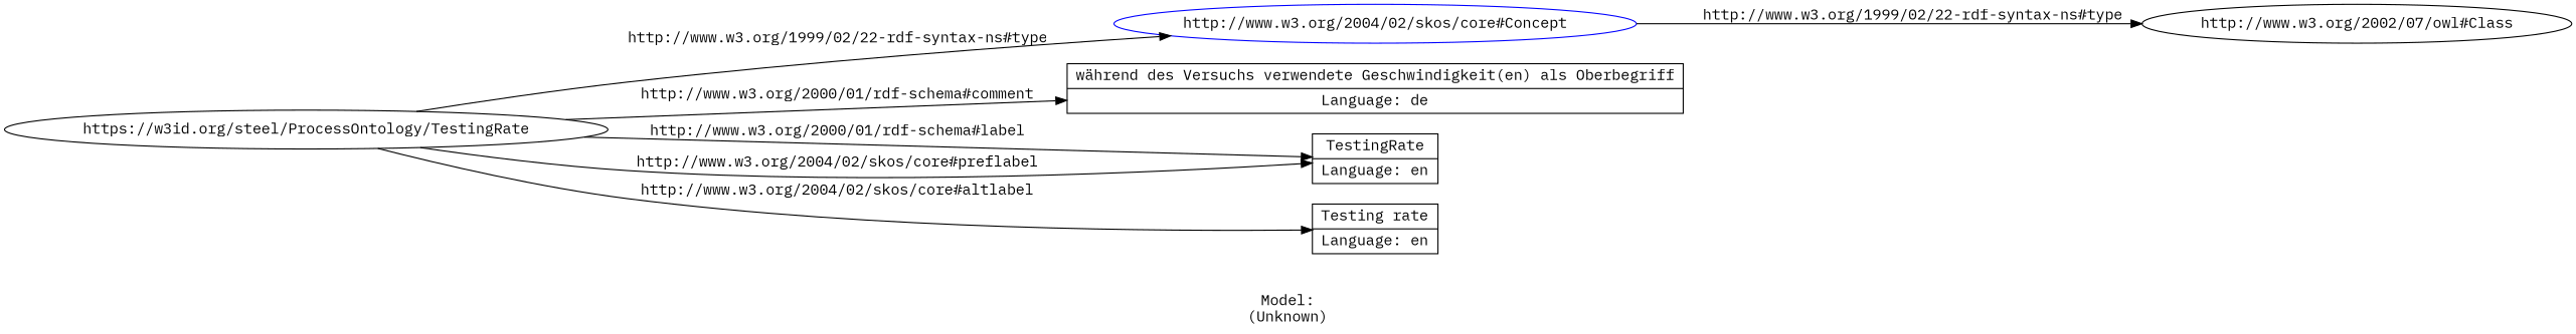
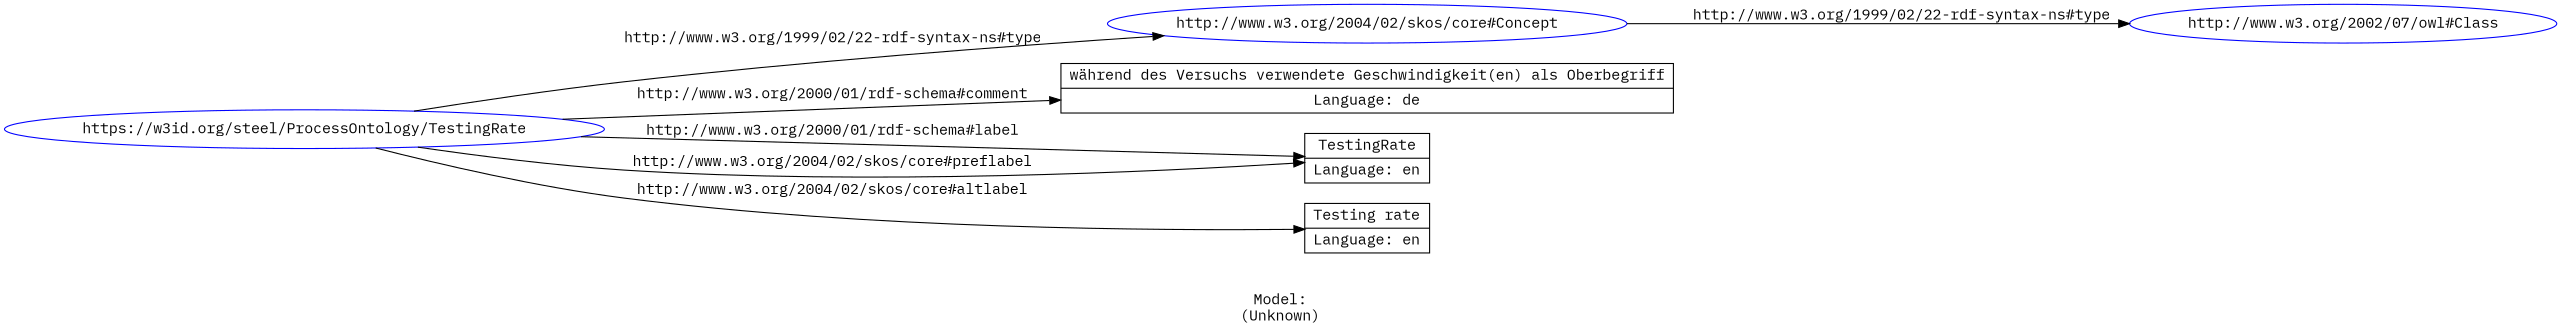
  digraph {
    fontname="IBM Plex Mono"
    label="\n\nModel:\n(Unknown)"
    rankdir=LR
    node [fontname="IBM Plex Mono" shape=ellipse]
    edge [fontname="IBM Plex Mono"]
-   n1 [color=black label="https://w3id.org/steel/ProcessOntology/TestingRate"]
+   n1 [color=blue label="https://w3id.org/steel/ProcessOntology/TestingRate"]
    n2 [color=blue label="http://www.w3.org/2004/02/skos/core#Concept"]
    n3 [label="während des Versuchs verwendete Geschwindigkeit(en) als Oberbegriff|Language: de" shape=record]
    n4 [label="TestingRate|Language: en" shape=record]
    n5 [label="Testing rate|Language: en" shape=record]
-   n6 [color=black label="http://www.w3.org/2002/07/owl#Class"]
+   n6 [color=blue label="http://www.w3.org/2002/07/owl#Class"]
    n1 -> n2 [label="http://www.w3.org/1999/02/22-rdf-syntax-ns#type"]
    n1 -> n3 [label="http://www.w3.org/2000/01/rdf-schema#comment"]
    n1 -> n4 [label="http://www.w3.org/2000/01/rdf-schema#label"]
    n1 -> n4 [label="http://www.w3.org/2004/02/skos/core#preflabel"]
    n1 -> n5 [label="http://www.w3.org/2004/02/skos/core#altlabel"]
    n2 -> n6 [label="http://www.w3.org/1999/02/22-rdf-syntax-ns#type"]
  }
